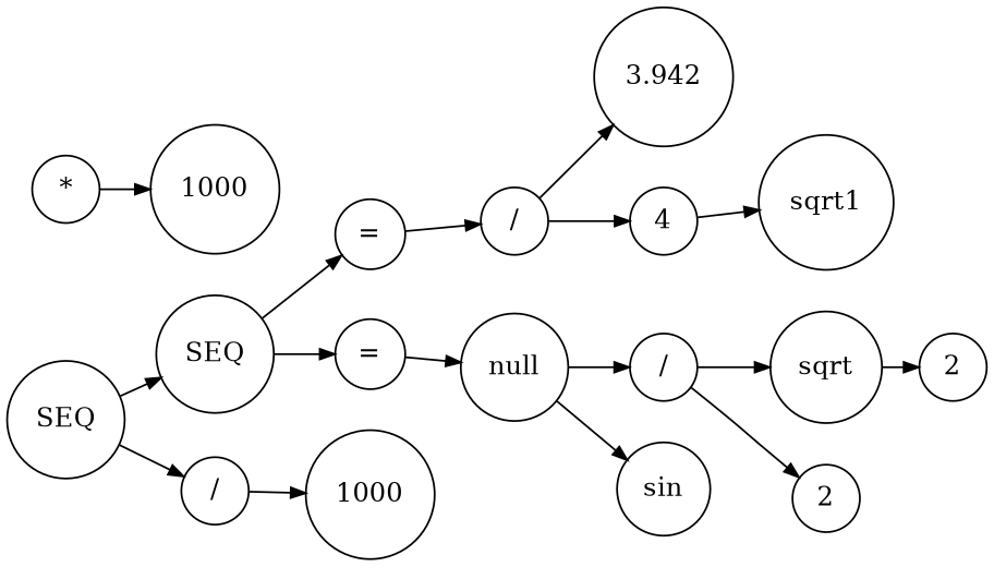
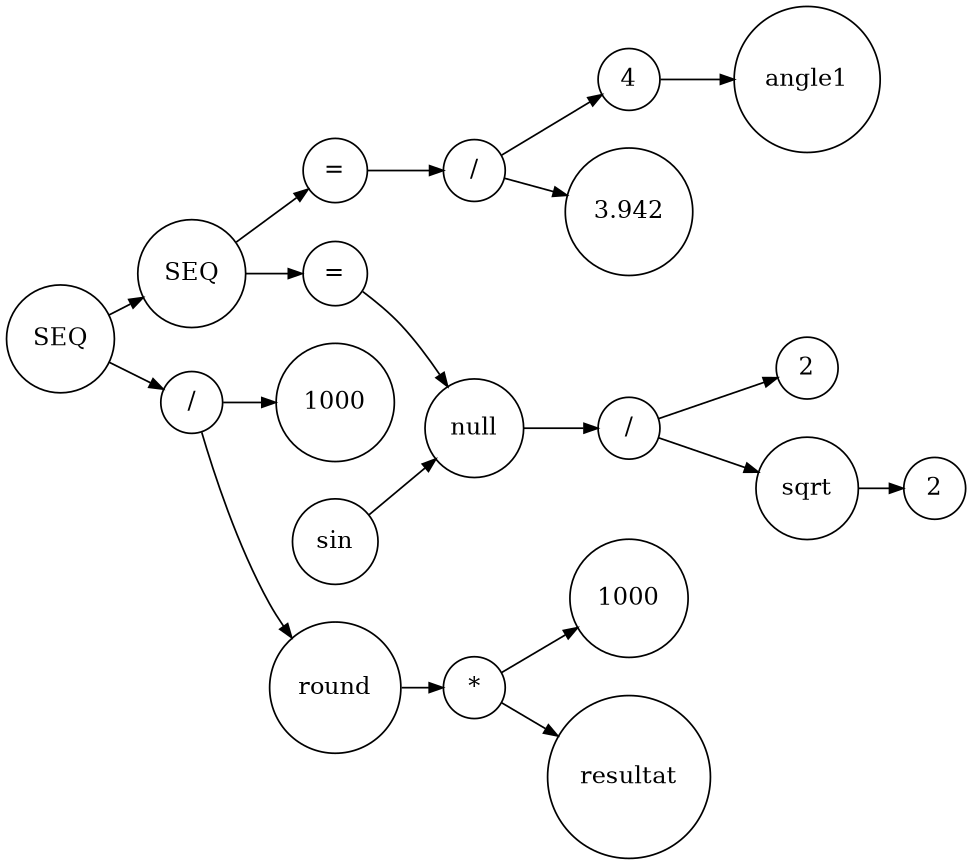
  digraph {
    nodesep=0.3
    rankdir=LR
    ranksep=0.2
    node [shape=circle]
    edge [arrowsize=0.8]
    n1 [label=SEQ]
    n2 [label=SEQ]
    n3 [label="/"]
    n4 [label="="]
    n5 [label="="]
+   n6 [label=round]
    n7 [label=1000]
    n8 [label="/"]
    n9 [label=null]
    n10 [label=3.942]
    n11 [label=4]
-   n12 [label=sqrt1]
+   n12 [label=angle1]
    n13 [label="/"]
    n14 [label=sin]
    n15 [label=sqrt]
    n16 [label=2]
    n17 [label=2]
    n18 [label="*"]
+   n19 [label=resultat]
    n20 [label=1000]
    n1 -> n2
    n1 -> n3
    n2 -> n4
    n2 -> n5
+   n3 -> n6
    n3 -> n7
    n4 -> n8
    n5 -> n9
+   n6 -> n18
    n8 -> n10
    n8 -> n11
    n9 -> n13
-   n9 -> n14
+   n14 -> n9
    n11 -> n12
    n13 -> n15
    n13 -> n16
    n15 -> n17
+   n18 -> n19
    n18 -> n20
  }
